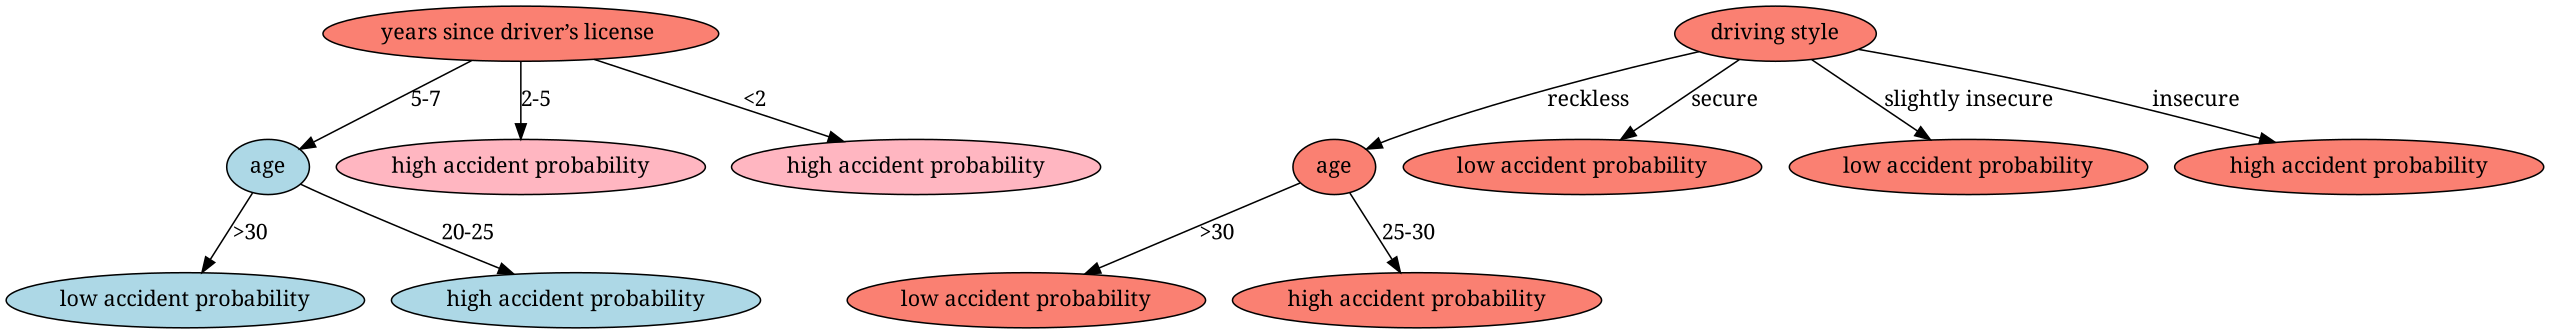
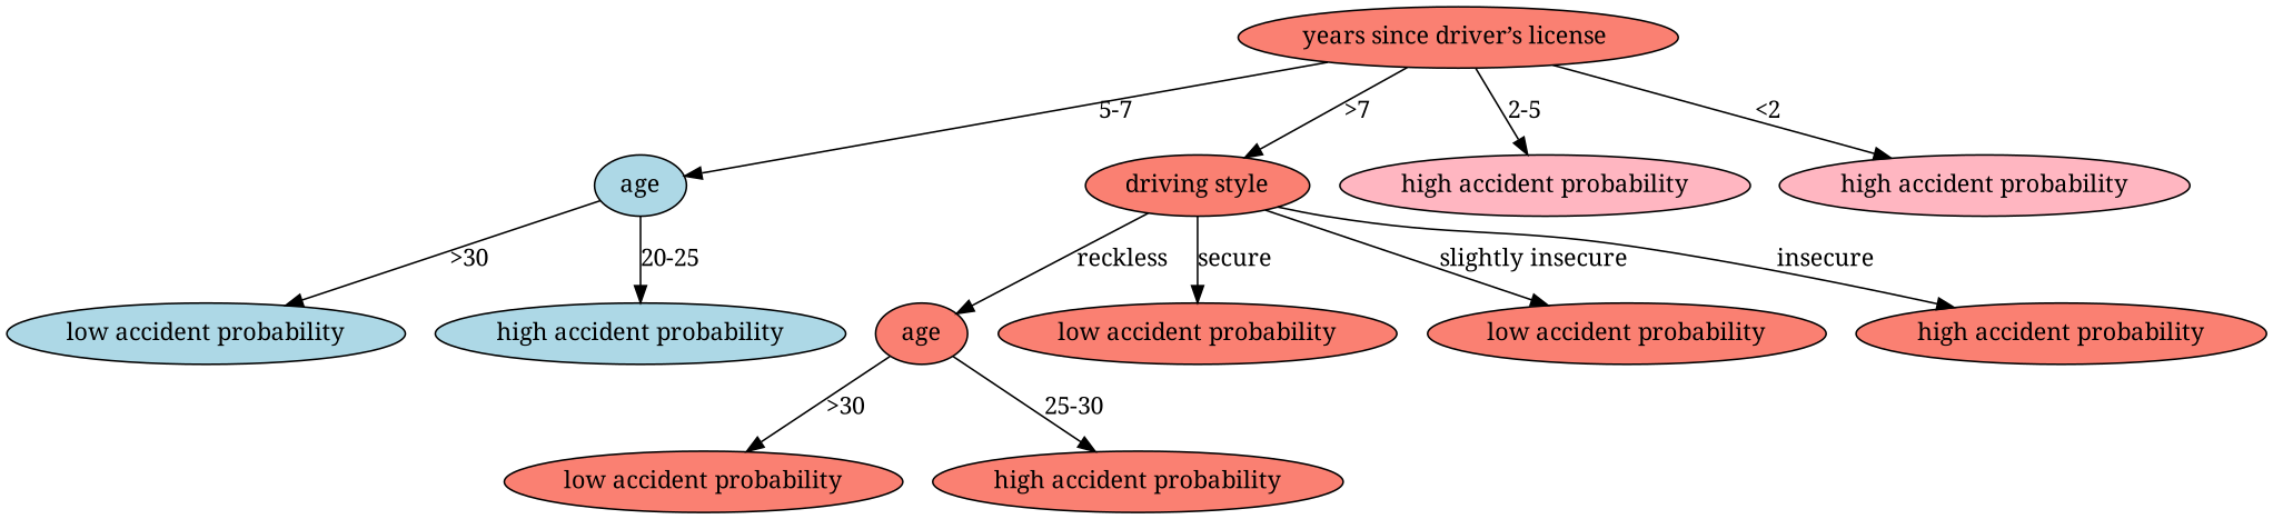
  digraph {
    fontname="Noto Serif"
    node [style=filled fillcolor=salmon fontname="Noto Serif"]
    edge [fontname="Noto Serif"]
    n1 [label="low accident probability" fillcolor=lightblue]
    n2 [label=age fillcolor=lightblue]
    n3 [label="high accident probability" fillcolor=lightblue]
    "years since driver’s license "
    n5 [label="driving style"]
    n6 [label="high accident probability" fillcolor=lightpink]
    n7 [label="high accident probability" fillcolor=lightpink]
    n8 [label="low accident probability"]
    n9 [label=age]
    n10 [label="high accident probability"]
    n11 [label="low accident probability"]
    n12 [label="low accident probability"]
    n13 [label="high accident probability"]
    n2 -> n1 [label=">30"]
    n2 -> n3 [label="20-25"]
    "years since driver’s license " -> n2 [label="5-7"]
+   "years since driver’s license " -> n5 [label=">7"]
    "years since driver’s license " -> n6 [label="2-5"]
    "years since driver’s license " -> n7 [label="<2"]
    n5 -> n9 [label=reckless]
    n5 -> n11 [label=secure]
    n5 -> n12 [label="slightly insecure"]
    n5 -> n13 [label=insecure]
    n9 -> n8 [label=">30"]
    n9 -> n10 [label="25-30"]
  }
